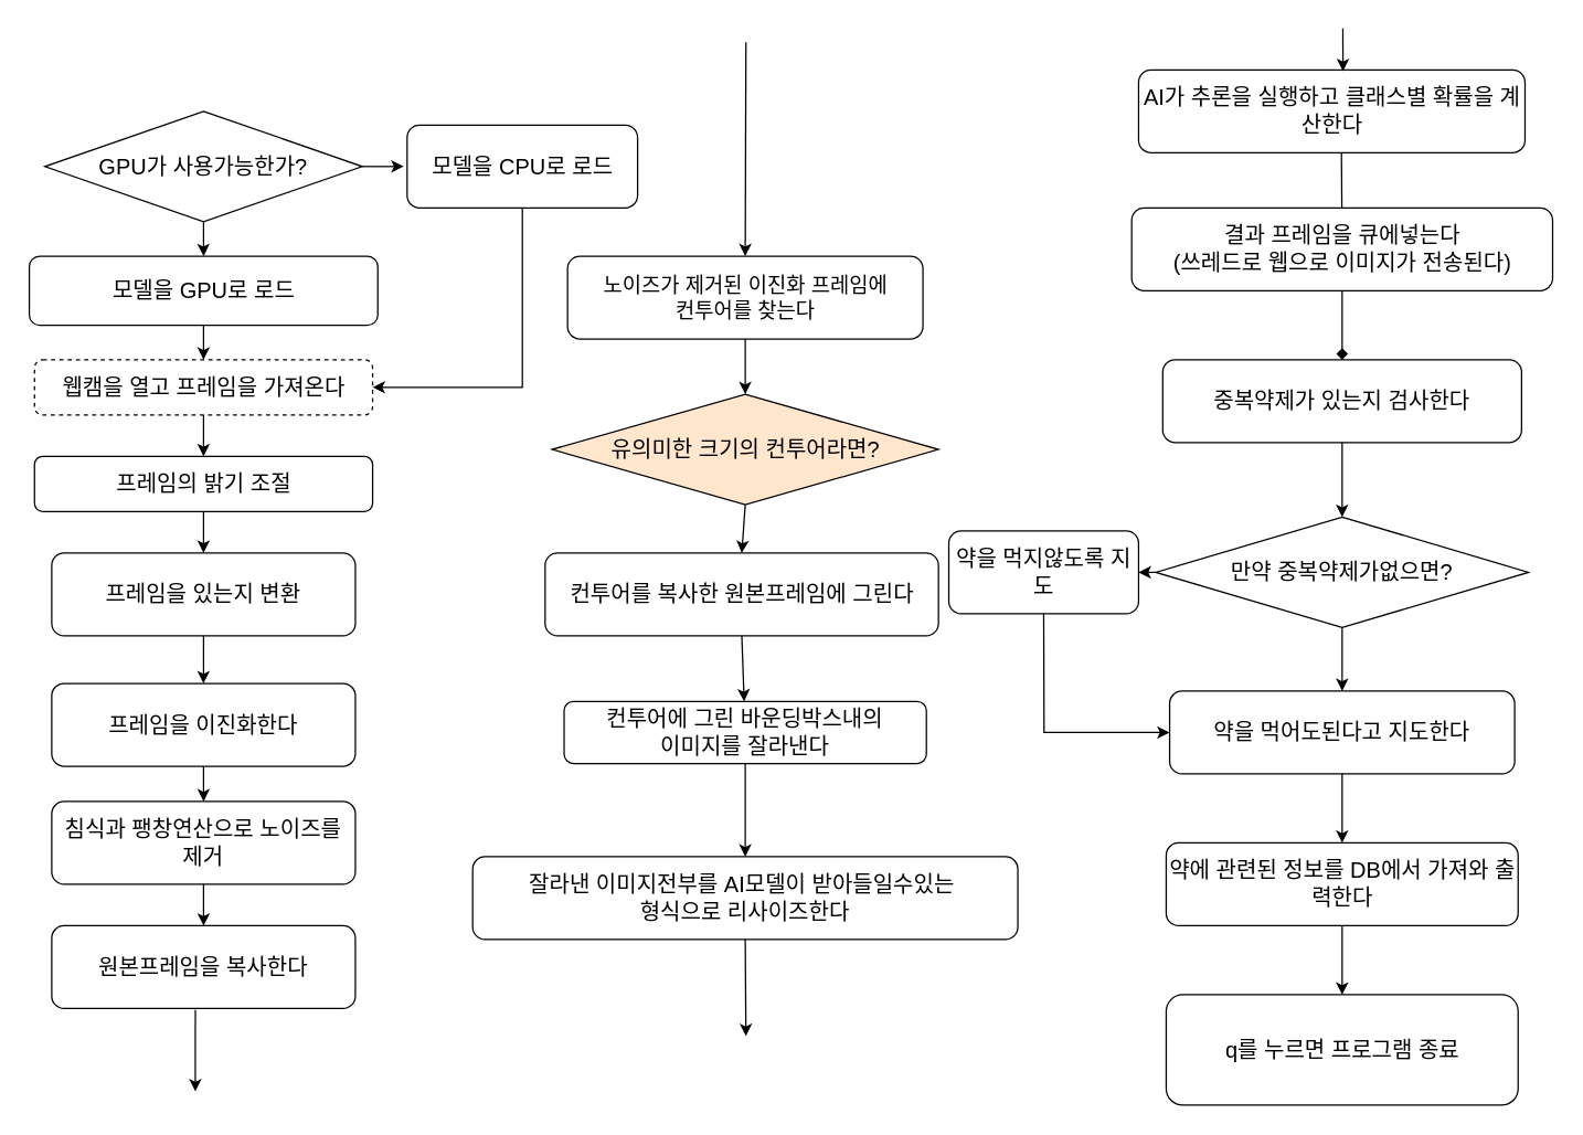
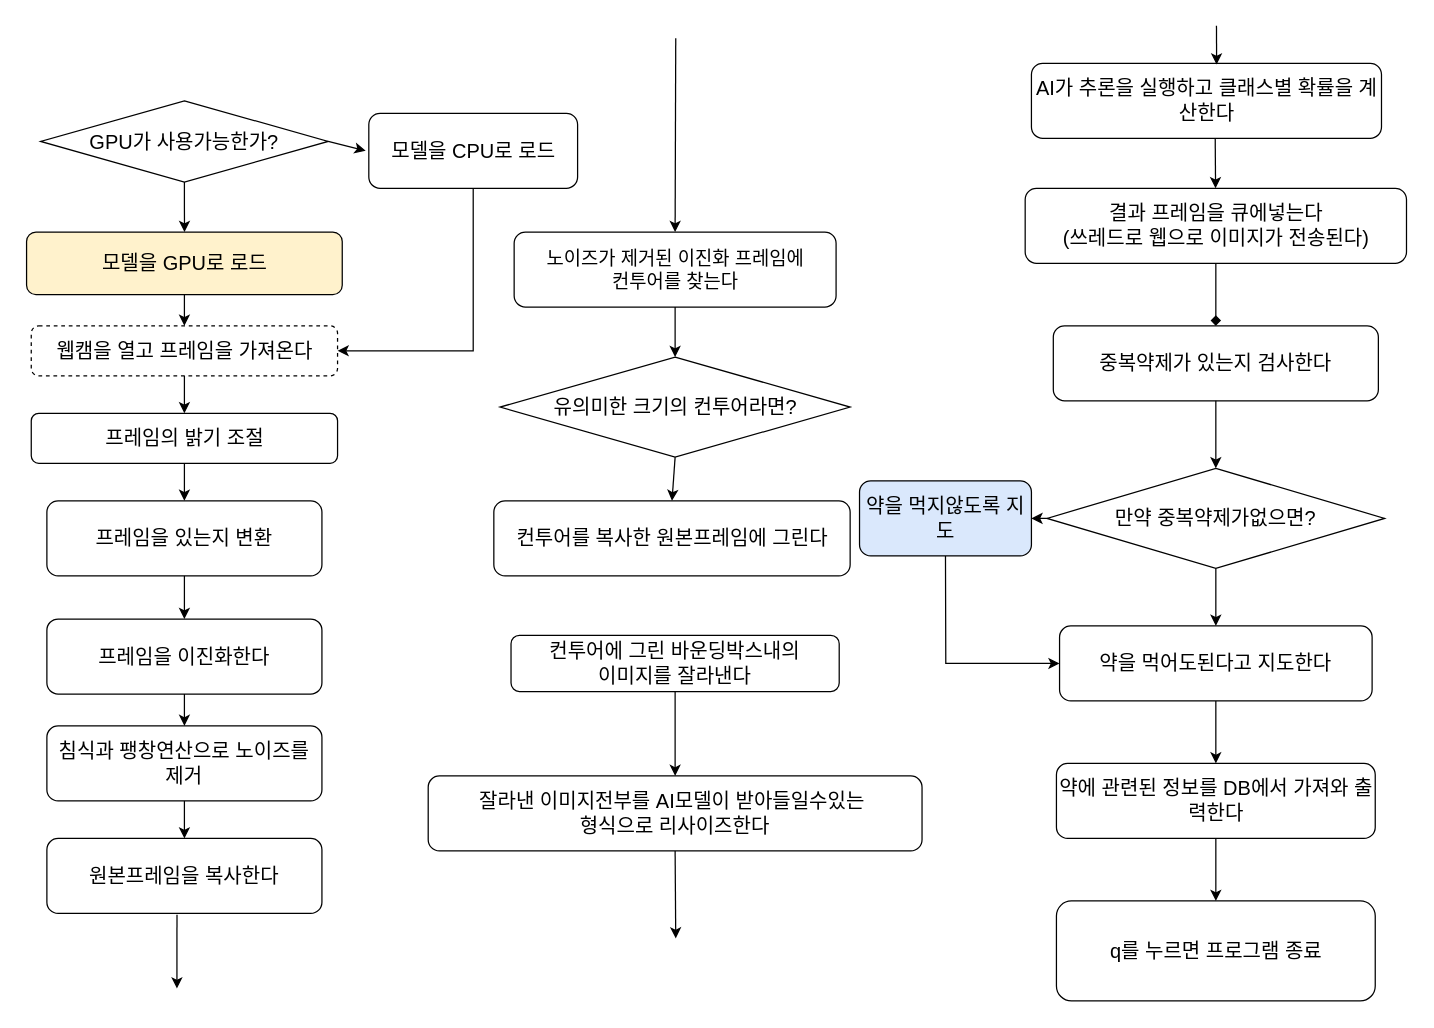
  <mxCell id="0" />
  <mxCell id="1" parent="0" />
  <mxCell id="2" value="웹캠을 열고 프레임을 가져온다" style="rounded=1;whiteSpace=wrap;html=1;fontSize=16;glass=0;strokeWidth=1;shadow=0;dashed=1;" parent="1" vertex="1"><mxGeometry x="24.5" y="260" width="245" height="40" as="geometry" /></mxCell>
  <mxCell id="3" value="" style="edgeStyle=orthogonalEdgeStyle;rounded=0;orthogonalLoop=1;jettySize=auto;html=1;" edge="1" parent="1" source="4" target="5"><mxGeometry relative="1" as="geometry" /></mxCell>
- <mxCell id="4" value="GPU가 사용가능한가?" style="rhombus;whiteSpace=wrap;html=1;fontSize=16;" parent="1" vertex="1"><mxGeometry x="32" y="80" width="230" height="80" as="geometry" /></mxCell>
- <mxCell id="5" value="모델을 GPU로 로드" style="rounded=1;whiteSpace=wrap;html=1;fontSize=16;" parent="1" vertex="1"><mxGeometry x="20.75" y="185" width="252.5" height="50" as="geometry" /></mxCell>
+ <mxCell id="4" value="GPU가 사용가능한가?" style="rhombus;whiteSpace=wrap;html=1;fontSize=16;" parent="1" vertex="1"><mxGeometry x="32" y="80" width="230" height="65" as="geometry" /></mxCell>
+ <mxCell id="5" value="모델을 GPU로 로드" style="rounded=1;whiteSpace=wrap;html=1;fontSize=16;fillColor=#fff2cc;" parent="1" vertex="1"><mxGeometry x="20.75" y="185" width="252.5" height="50" as="geometry" /></mxCell>
  <mxCell id="6" value="모델을 CPU로 로드" style="rounded=1;whiteSpace=wrap;html=1;fontSize=16;" parent="1" vertex="1"><mxGeometry x="294.5" y="90" width="167" height="60" as="geometry" /></mxCell>
  <mxCell id="7" value="프레임의 밝기 조절" style="rounded=1;whiteSpace=wrap;html=1;fontSize=16;" parent="1" vertex="1"><mxGeometry x="24.5" y="330" width="245" height="40" as="geometry" /></mxCell>
  <mxCell id="8" value="프레임을 있는지 변환" style="rounded=1;whiteSpace=wrap;html=1;fontSize=16;" parent="1" vertex="1"><mxGeometry x="37" y="400" width="220" height="60" as="geometry" /></mxCell>
  <mxCell id="9" value="프레임을 이진화한다" style="rounded=1;whiteSpace=wrap;html=1;fontSize=16;" parent="1" vertex="1"><mxGeometry x="37" y="494.5" width="220" height="60" as="geometry" /></mxCell>
  <mxCell id="10" value="침식과 팽창연산으로 노이즈를 제거" style="rounded=1;whiteSpace=wrap;html=1;fontSize=16;" parent="1" vertex="1"><mxGeometry x="37" y="580" width="220" height="60" as="geometry" /></mxCell>
  <mxCell id="11" value="원본프레임을 복사한다" style="rounded=1;whiteSpace=wrap;html=1;fontSize=16;" parent="1" vertex="1"><mxGeometry x="37" y="670" width="220" height="60" as="geometry" /></mxCell>
  <mxCell id="12" value="노이즈가 제거된 이진화 프레임에&lt;br style=&quot;font-size: 15px;&quot;&gt;컨투어를 찾는다" style="rounded=1;whiteSpace=wrap;html=1;fontSize=15;" parent="1" vertex="1"><mxGeometry x="410.75" y="185" width="257.5" height="60" as="geometry" /></mxCell>
  <mxCell id="13" value="컨투어를 복사한 원본프레임에 그린다" style="rounded=1;whiteSpace=wrap;html=1;fontSize=16;" parent="1" vertex="1"><mxGeometry x="394.5" y="400" width="285" height="60" as="geometry" /></mxCell>
- <mxCell id="14" value="유의미한 크기의 컨투어라면?" style="rhombus;whiteSpace=wrap;html=1;fontSize=16;fillColor=#ffe6cc;" parent="1" vertex="1"><mxGeometry x="399.5" y="285" width="280" height="80" as="geometry" /></mxCell>
+ <mxCell id="14" value="유의미한 크기의 컨투어라면?" style="rhombus;whiteSpace=wrap;html=1;fontSize=16;" parent="1" vertex="1"><mxGeometry x="399.5" y="285" width="280" height="80" as="geometry" /></mxCell>
  <mxCell id="15" value="컨투어에 그린 바운딩박스내의 &lt;br style=&quot;font-size: 16px;&quot;&gt;이미지를 잘라낸다" style="rounded=1;whiteSpace=wrap;html=1;fontSize=16;" parent="1" vertex="1"><mxGeometry x="408.25" y="507.5" width="262.5" height="45" as="geometry" /></mxCell>
  <mxCell id="16" value="잘라낸 이미지전부를 AI모델이 받아들일수있는&amp;nbsp;&lt;br style=&quot;font-size: 16px;&quot;&gt;형식으로 리사이즈한다" style="rounded=1;whiteSpace=wrap;html=1;fontSize=16;" parent="1" vertex="1"><mxGeometry x="342" y="620" width="395" height="60" as="geometry" /></mxCell>
  <mxCell id="17" value="AI가 추론을 실행하고 클래스별 확률을 계산한다" style="rounded=1;whiteSpace=wrap;html=1;fontSize=16;" parent="1" vertex="1"><mxGeometry x="824.5" y="50" width="280" height="60" as="geometry" /></mxCell>
  <mxCell id="18" value="결과 프레임을 큐에넣는다&lt;br style=&quot;font-size: 16px;&quot;&gt;(쓰레드로 웹으로 이미지가 전송된다)" style="rounded=1;whiteSpace=wrap;html=1;fontSize=16;" parent="1" vertex="1"><mxGeometry x="819.5" y="150" width="305" height="60" as="geometry" /></mxCell>
  <mxCell id="19" value="중복약제가 있는지 검사한다" style="rounded=1;whiteSpace=wrap;html=1;fontSize=16;" parent="1" vertex="1"><mxGeometry x="842" y="260" width="260" height="60" as="geometry" /></mxCell>
  <mxCell id="20" value="만약 중복약제가없으면?" style="rhombus;whiteSpace=wrap;html=1;fontSize=16;" parent="1" vertex="1"><mxGeometry x="837" y="374" width="270" height="80" as="geometry" /></mxCell>
  <mxCell id="21" value="약을 먹어도된다고 지도한다" style="rounded=1;whiteSpace=wrap;html=1;fontSize=16;" parent="1" vertex="1"><mxGeometry x="847" y="500" width="250" height="60" as="geometry" /></mxCell>
- <mxCell id="22" value="약을 먹지않도록 지도" style="rounded=1;whiteSpace=wrap;html=1;fontSize=16;" parent="1" vertex="1"><mxGeometry x="687" y="384" width="137.5" height="60" as="geometry" /></mxCell>
+ <mxCell id="22" value="약을 먹지않도록 지도" style="rounded=1;whiteSpace=wrap;html=1;fontSize=16;fillColor=#dae8fc;" parent="1" vertex="1"><mxGeometry x="687" y="384" width="137.5" height="60" as="geometry" /></mxCell>
  <mxCell id="23" value="약에 관련된 정보를 DB에서 가져와 출력한다" style="rounded=1;whiteSpace=wrap;html=1;fontSize=16;" parent="1" vertex="1"><mxGeometry x="844.5" y="610" width="255" height="60" as="geometry" /></mxCell>
  <mxCell id="24" value="q를 누르면 프로그램 종료" style="rounded=1;whiteSpace=wrap;html=1;fontSize=16;" vertex="1" parent="1"><mxGeometry x="844.5" y="720" width="255" height="80" as="geometry" /></mxCell>
  <mxCell id="25" value="" style="endArrow=classic;html=1;rounded=0;exitX=1;exitY=0.5;exitDx=0;exitDy=0;" edge="1" parent="1" source="4"><mxGeometry width="50" height="50" relative="1" as="geometry"><mxPoint x="432" y="500" as="sourcePoint" /><mxPoint x="292" y="120" as="targetPoint" /></mxGeometry></mxCell>
  <mxCell id="26" value="" style="endArrow=classic;html=1;rounded=0;exitX=0.5;exitY=1;exitDx=0;exitDy=0;entryX=1;entryY=0.5;entryDx=0;entryDy=0;" edge="1" parent="1" source="6" target="2"><mxGeometry width="50" height="50" relative="1" as="geometry"><mxPoint x="432" y="500" as="sourcePoint" /><mxPoint x="482" y="450" as="targetPoint" /><Array as="points"><mxPoint x="378" y="280" /></Array></mxGeometry></mxCell>
  <mxCell id="27" value="" style="endArrow=classic;html=1;rounded=0;exitX=0.5;exitY=1;exitDx=0;exitDy=0;entryX=0.5;entryY=0;entryDx=0;entryDy=0;" edge="1" parent="1" source="5" target="2"><mxGeometry width="50" height="50" relative="1" as="geometry"><mxPoint x="302" y="300" as="sourcePoint" /><mxPoint x="352" y="250" as="targetPoint" /></mxGeometry></mxCell>
  <mxCell id="28" value="" style="endArrow=classic;html=1;rounded=0;exitX=0.5;exitY=1;exitDx=0;exitDy=0;entryX=0.5;entryY=0;entryDx=0;entryDy=0;" edge="1" parent="1" source="2" target="7"><mxGeometry width="50" height="50" relative="1" as="geometry"><mxPoint x="302" y="410" as="sourcePoint" /><mxPoint x="352" y="360" as="targetPoint" /></mxGeometry></mxCell>
  <mxCell id="29" value="" style="endArrow=classic;html=1;rounded=0;exitX=0.5;exitY=1;exitDx=0;exitDy=0;" edge="1" parent="1" source="7" target="8"><mxGeometry width="50" height="50" relative="1" as="geometry"><mxPoint x="302" y="520" as="sourcePoint" /><mxPoint x="352" y="470" as="targetPoint" /></mxGeometry></mxCell>
  <mxCell id="30" value="" style="endArrow=classic;html=1;rounded=0;exitX=0.5;exitY=1;exitDx=0;exitDy=0;entryX=0.5;entryY=0;entryDx=0;entryDy=0;" edge="1" parent="1" source="8" target="9"><mxGeometry width="50" height="50" relative="1" as="geometry"><mxPoint x="302" y="520" as="sourcePoint" /><mxPoint x="352" y="470" as="targetPoint" /></mxGeometry></mxCell>
  <mxCell id="31" value="" style="endArrow=classic;html=1;rounded=0;exitX=0.5;exitY=1;exitDx=0;exitDy=0;" edge="1" parent="1" source="9" target="10"><mxGeometry width="50" height="50" relative="1" as="geometry"><mxPoint x="302" y="520" as="sourcePoint" /><mxPoint x="352" y="470" as="targetPoint" /></mxGeometry></mxCell>
  <mxCell id="32" value="" style="endArrow=classic;html=1;rounded=0;exitX=0.5;exitY=1;exitDx=0;exitDy=0;" edge="1" parent="1" source="10" target="11"><mxGeometry width="50" height="50" relative="1" as="geometry"><mxPoint x="302" y="520" as="sourcePoint" /><mxPoint x="352" y="470" as="targetPoint" /></mxGeometry></mxCell>
  <mxCell id="33" value="" style="endArrow=classic;html=1;rounded=0;exitX=0.473;exitY=1.017;exitDx=0;exitDy=0;exitPerimeter=0;" edge="1" parent="1" source="11"><mxGeometry width="50" height="50" relative="1" as="geometry"><mxPoint x="202" y="830" as="sourcePoint" /><mxPoint x="141" y="790" as="targetPoint" /></mxGeometry></mxCell>
  <mxCell id="34" value="" style="endArrow=classic;html=1;rounded=0;entryX=0.5;entryY=0;entryDx=0;entryDy=0;" edge="1" parent="1" target="12"><mxGeometry width="50" height="50" relative="1" as="geometry"><mxPoint x="540" y="30" as="sourcePoint" /><mxPoint x="542" y="180" as="targetPoint" /></mxGeometry></mxCell>
  <mxCell id="35" value="" style="endArrow=classic;html=1;rounded=0;exitX=0.5;exitY=1;exitDx=0;exitDy=0;entryX=0.5;entryY=0;entryDx=0;entryDy=0;" edge="1" parent="1" source="12" target="14"><mxGeometry width="50" height="50" relative="1" as="geometry"><mxPoint x="552" y="280" as="sourcePoint" /><mxPoint x="542" y="330" as="targetPoint" /></mxGeometry></mxCell>
  <mxCell id="36" value="" style="endArrow=classic;html=1;rounded=0;exitX=0.5;exitY=1;exitDx=0;exitDy=0;entryX=0.5;entryY=0;entryDx=0;entryDy=0;" edge="1" parent="1" source="14" target="13"><mxGeometry width="50" height="50" relative="1" as="geometry"><mxPoint x="492" y="380" as="sourcePoint" /><mxPoint x="542" y="330" as="targetPoint" /></mxGeometry></mxCell>
- <mxCell id="37" value="" style="endArrow=classic;html=1;rounded=0;exitX=0.5;exitY=1;exitDx=0;exitDy=0;" edge="1" parent="1" source="13" target="15"><mxGeometry width="50" height="50" relative="1" as="geometry"><mxPoint x="492" y="480" as="sourcePoint" /><mxPoint x="542" y="430" as="targetPoint" /></mxGeometry></mxCell>
  <mxCell id="38" value="" style="endArrow=classic;html=1;rounded=0;entryX=0.5;entryY=0;entryDx=0;entryDy=0;exitX=0.5;exitY=1;exitDx=0;exitDy=0;" edge="1" parent="1" source="15" target="16"><mxGeometry width="50" height="50" relative="1" as="geometry"><mxPoint x="532" y="570" as="sourcePoint" /><mxPoint x="542" y="430" as="targetPoint" /></mxGeometry></mxCell>
  <mxCell id="39" value="" style="endArrow=classic;html=1;rounded=0;exitX=0.5;exitY=1;exitDx=0;exitDy=0;" edge="1" parent="1" source="16"><mxGeometry width="50" height="50" relative="1" as="geometry"><mxPoint x="492" y="680" as="sourcePoint" /><mxPoint x="540" y="750" as="targetPoint" /></mxGeometry></mxCell>
  <mxCell id="40" value="" style="endArrow=classic;html=1;rounded=0;entryX=0.529;entryY=0.017;entryDx=0;entryDy=0;entryPerimeter=0;" edge="1" parent="1" target="17"><mxGeometry width="50" height="50" relative="1" as="geometry"><mxPoint x="972.5" y="20" as="sourcePoint" /><mxPoint x="554.5" y="30" as="targetPoint" /></mxGeometry></mxCell>
- <mxCell id="41" value="" style="endArrow=none;html=1;rounded=0;exitX=0.525;exitY=1;exitDx=0;exitDy=0;exitPerimeter=0;" edge="1" parent="1" source="17" target="18"><mxGeometry width="50" height="50" relative="1" as="geometry"><mxPoint x="504.5" y="280" as="sourcePoint" /><mxPoint x="554.5" y="230" as="targetPoint" /></mxGeometry></mxCell>
+ <mxCell id="41" value="" style="endArrow=classic;html=1;rounded=0;exitX=0.525;exitY=1;exitDx=0;exitDy=0;exitPerimeter=0;" edge="1" parent="1" source="17" target="18"><mxGeometry width="50" height="50" relative="1" as="geometry"><mxPoint x="504.5" y="280" as="sourcePoint" /><mxPoint x="554.5" y="230" as="targetPoint" /></mxGeometry></mxCell>
  <mxCell id="42" value="" style="endArrow=diamond;html=1;rounded=0;exitX=0.5;exitY=1;exitDx=0;exitDy=0;" edge="1" parent="1" source="18" target="19"><mxGeometry width="50" height="50" relative="1" as="geometry"><mxPoint x="504.5" y="280" as="sourcePoint" /><mxPoint x="554.5" y="230" as="targetPoint" /></mxGeometry></mxCell>
  <mxCell id="43" value="" style="endArrow=classic;html=1;rounded=0;exitX=0.5;exitY=1;exitDx=0;exitDy=0;" edge="1" parent="1" source="19" target="20"><mxGeometry width="50" height="50" relative="1" as="geometry"><mxPoint x="504.5" y="480" as="sourcePoint" /><mxPoint x="554.5" y="430" as="targetPoint" /></mxGeometry></mxCell>
  <mxCell id="44" value="" style="endArrow=classic;html=1;rounded=0;exitX=0.5;exitY=1;exitDx=0;exitDy=0;" edge="1" parent="1" source="20" target="21"><mxGeometry width="50" height="50" relative="1" as="geometry"><mxPoint x="842" y="500" as="sourcePoint" /><mxPoint x="892" y="450" as="targetPoint" /></mxGeometry></mxCell>
  <mxCell id="45" value="" style="endArrow=classic;html=1;rounded=0;exitX=0.5;exitY=1;exitDx=0;exitDy=0;" edge="1" parent="1" source="21" target="23"><mxGeometry width="50" height="50" relative="1" as="geometry"><mxPoint x="842" y="500" as="sourcePoint" /><mxPoint x="892" y="450" as="targetPoint" /></mxGeometry></mxCell>
  <mxCell id="46" value="" style="endArrow=classic;html=1;rounded=0;exitX=0.5;exitY=1;exitDx=0;exitDy=0;" edge="1" parent="1" source="23" target="24"><mxGeometry width="50" height="50" relative="1" as="geometry"><mxPoint x="842" y="500" as="sourcePoint" /><mxPoint x="892" y="450" as="targetPoint" /></mxGeometry></mxCell>
  <mxCell id="47" value="" style="endArrow=classic;html=1;rounded=0;exitX=0;exitY=0.5;exitDx=0;exitDy=0;entryX=1;entryY=0.5;entryDx=0;entryDy=0;" edge="1" parent="1" source="20" target="22"><mxGeometry width="50" height="50" relative="1" as="geometry"><mxPoint x="842" y="500" as="sourcePoint" /><mxPoint x="892" y="450" as="targetPoint" /></mxGeometry></mxCell>
  <mxCell id="48" value="" style="endArrow=classic;html=1;rounded=0;exitX=0.5;exitY=1;exitDx=0;exitDy=0;entryX=0;entryY=0.5;entryDx=0;entryDy=0;" edge="1" parent="1" source="22" target="21"><mxGeometry width="50" height="50" relative="1" as="geometry"><mxPoint x="842" y="500" as="sourcePoint" /><mxPoint x="892" y="450" as="targetPoint" /><Array as="points"><mxPoint x="756" y="530" /></Array></mxGeometry></mxCell>
